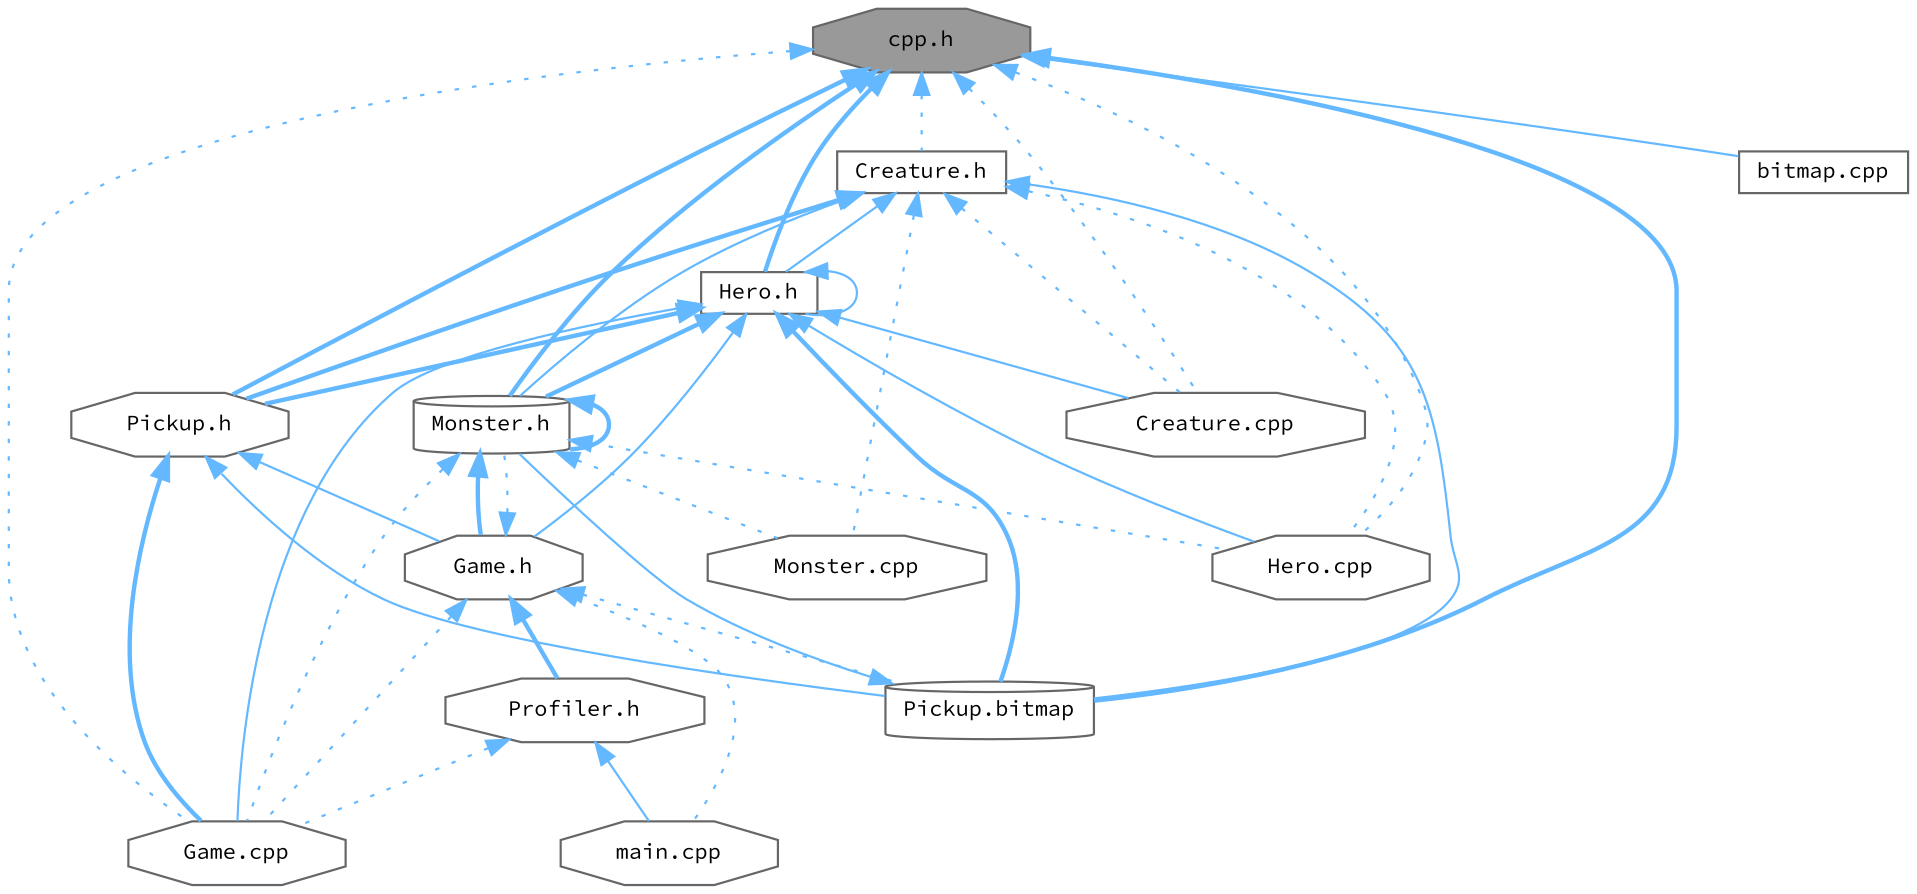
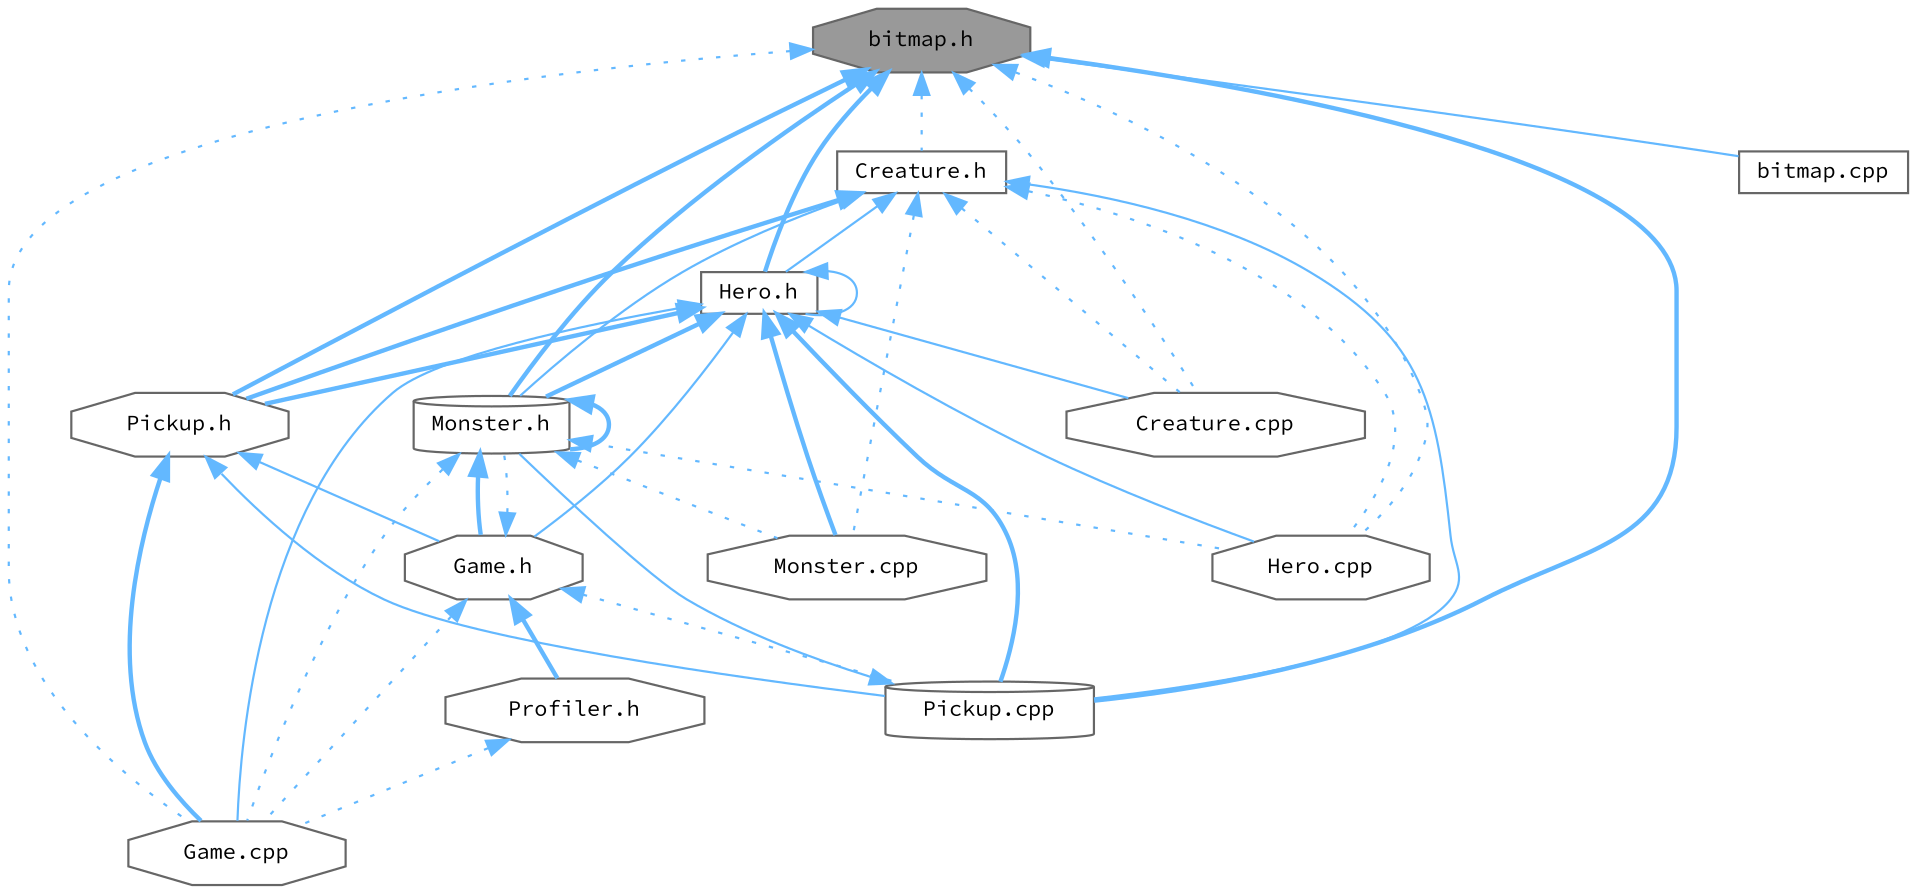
  digraph {
    fontname="Source Code Pro"
    node [color=grey40 fillcolor=white fontname="Source Code Pro" fontsize=10 shape=octagon style=filled]
    edge [color=steelblue1 dir=back fontname="Source Code Pro" fontsize=10 labelfontname=Helvetica labelfontsize=10 style=dotted]
-   n1 [color=gray40 fillcolor=grey60 fontcolor=black height=0.2 label="cpp.h" width=0.4]
+   n1 [color=gray40 fillcolor=grey60 fontcolor=black height=0.2 label="bitmap.h" width=0.4]
    n2 [height=0.2 label="Creature.cpp" width=0.4]
    n3 [height=0.2 label="Creature.h" shape=box width=0.4]
    n4 [height=0.2 label="Game.cpp" width=0.4]
    n5 [height=0.2 label="Monster.h" shape=cylinder width=0.4]
    n6 [height=0.2 label="Hero.cpp" width=0.4]
-   n7 [height=0.2 label="Pickup.bitmap" shape=cylinder width=0.4]
+   n7 [height=0.2 label="Pickup.cpp" shape=cylinder width=0.4]
    n8 [height=0.2 label="Hero.h" shape=box width=0.4]
    n9 [height=0.2 label="Pickup.h" width=0.4]
    n10 [height=0.2 label="bitmap.cpp" shape=box width=0.4]
    n11 [height=0.2 label="Monster.cpp" width=0.4]
    n12 [height=0.2 label="Game.h" width=0.4]
    n13 [height=0.2 label="Profiler.h" width=0.4]
-   n14 [height=0.2 label="main.cpp" width=0.4]
    n1 -> n2
    n1 -> n3
    n1 -> n4
    n1 -> n5 [style=bold]
    n1 -> n6
    n1 -> n7 [style=bold]
    n1 -> n8 [style=bold]
    n1 -> n9 [style=bold]
    n1 -> n10 [style=solid]
    n3 -> n2
    n3 -> n5 [style=solid]
    n3 -> n6
    n3 -> n7 [style=solid]
    n3 -> n8 [style=solid]
    n3 -> n9 [style=bold]
    n3 -> n11
    n5 -> n4
    n5 -> n5 [style=bold]
    n5 -> n6
    n5 -> n11
    n5 -> n12 [style=bold]
    n7 -> n5 [style=solid]
    n8 -> n2 [style=solid]
    n8 -> n4 [style=solid]
    n8 -> n5 [style=bold]
    n8 -> n6 [style=solid]
    n8 -> n7 [style=bold]
    n8 -> n8 [style=solid]
    n8 -> n9 [style=bold]
+   n8 -> n11 [style=bold]
    n8 -> n12 [style=solid]
    n9 -> n4 [style=bold]
    n9 -> n7 [style=solid]
    n9 -> n12 [style=solid]
    n12 -> n4
    n12 -> n5
    n12 -> n7
    n12 -> n13 [style=bold]
-   n12 -> n14
    n13 -> n4
-   n13 -> n14 [style=solid]
  }
